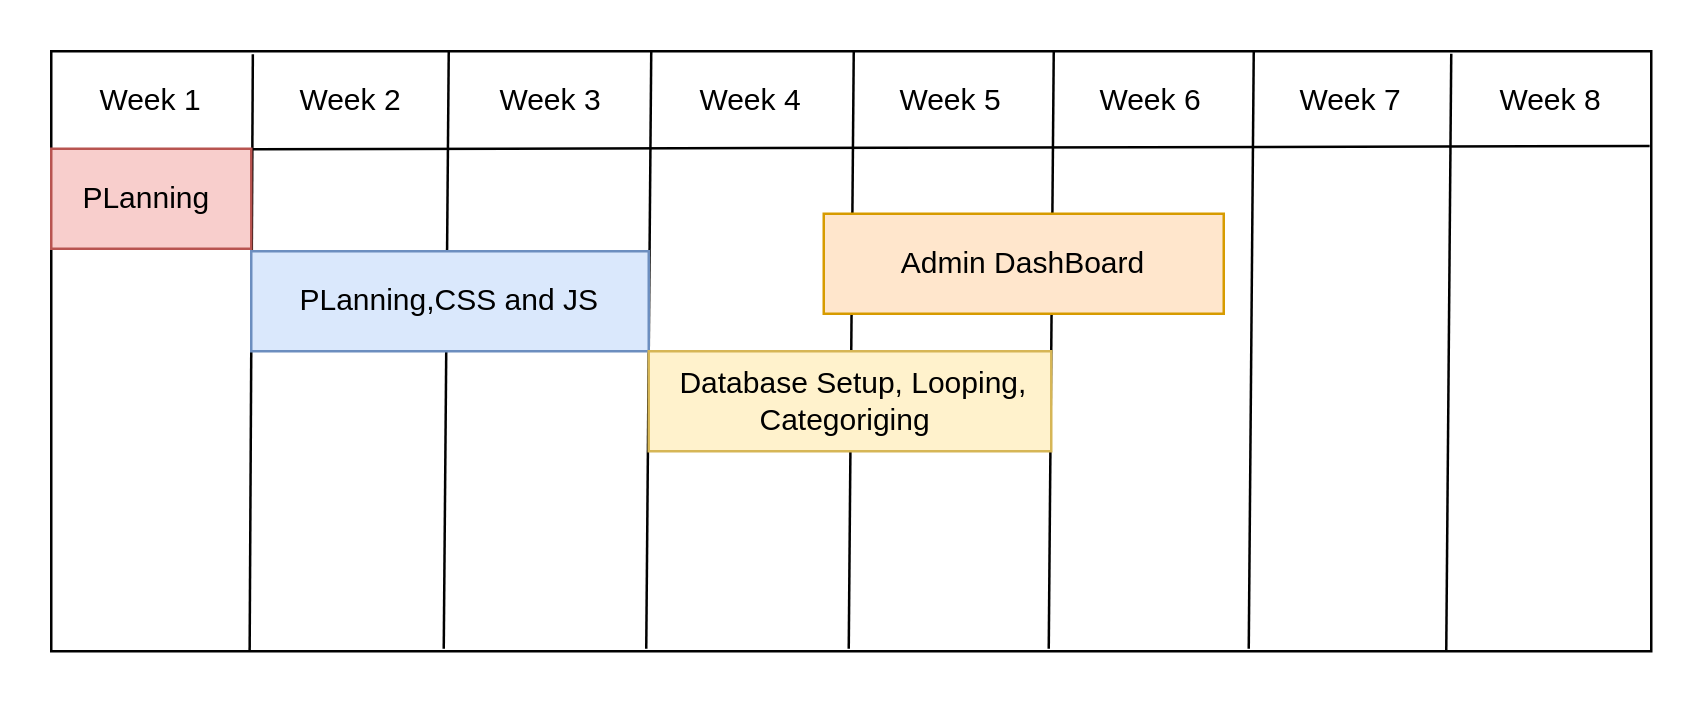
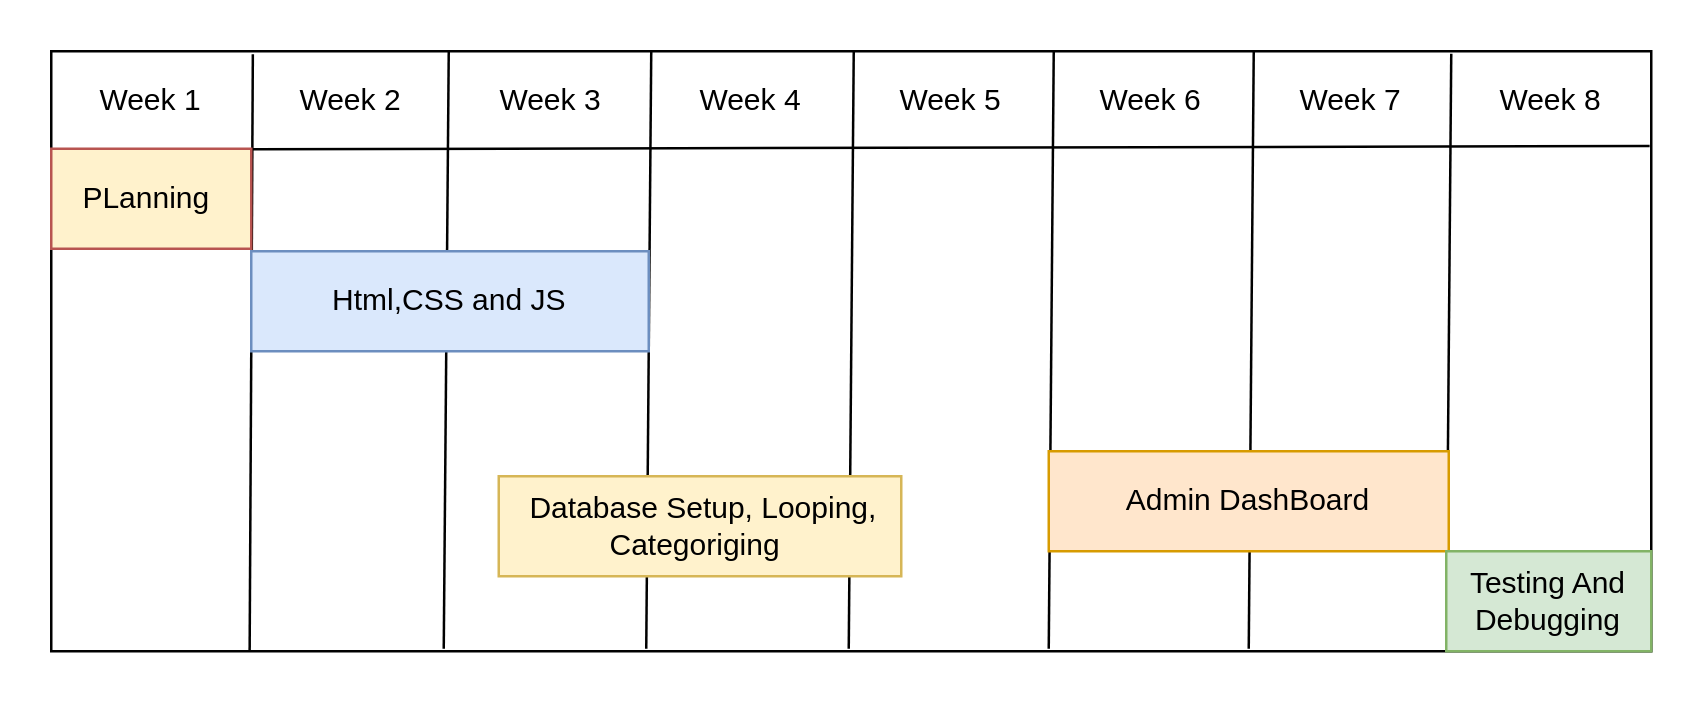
  <mxCell id="0" />
  <mxCell id="1" parent="0" />
  <mxCell id="2" value="" style="group" vertex="1" connectable="0" parent="1"><mxGeometry x="20" y="20" width="640" height="240" as="geometry" /></mxCell>
  <mxCell id="3" value="" style="rounded=0;whiteSpace=wrap;html=1;" vertex="1" parent="2"><mxGeometry width="640" height="240" as="geometry" /></mxCell>
  <mxCell id="4" value="" style="endArrow=none;html=1;rounded=0;exitX=0.007;exitY=0.175;exitDx=0;exitDy=0;exitPerimeter=0;entryX=0.999;entryY=0.158;entryDx=0;entryDy=0;entryPerimeter=0;" edge="1" parent="2" target="3"><mxGeometry width="50" height="50" relative="1" as="geometry"><mxPoint y="39.4" as="sourcePoint" /><mxPoint x="638.08" y="37.0" as="targetPoint" /></mxGeometry></mxCell>
  <mxCell id="5" value="" style="endArrow=none;html=1;rounded=0;entryX=0.126;entryY=0.005;entryDx=0;entryDy=0;entryPerimeter=0;exitX=0.124;exitY=0.998;exitDx=0;exitDy=0;exitPerimeter=0;" edge="1" parent="2" source="3" target="3"><mxGeometry width="50" height="50" relative="1" as="geometry"><mxPoint x="50" y="120" as="sourcePoint" /><mxPoint x="100" y="70" as="targetPoint" /></mxGeometry></mxCell>
  <mxCell id="6" value="" style="endArrow=none;html=1;rounded=0;entryX=0.126;entryY=0.005;entryDx=0;entryDy=0;entryPerimeter=0;exitX=0.124;exitY=0.998;exitDx=0;exitDy=0;exitPerimeter=0;" edge="1" parent="2"><mxGeometry width="50" height="50" relative="1" as="geometry"><mxPoint x="157" y="239" as="sourcePoint" /><mxPoint x="159" as="targetPoint" /></mxGeometry></mxCell>
  <mxCell id="7" value="" style="endArrow=none;html=1;rounded=0;entryX=0.126;entryY=0.005;entryDx=0;entryDy=0;entryPerimeter=0;exitX=0.124;exitY=0.998;exitDx=0;exitDy=0;exitPerimeter=0;" edge="1" parent="2"><mxGeometry width="50" height="50" relative="1" as="geometry"><mxPoint x="238" y="239" as="sourcePoint" /><mxPoint x="240" as="targetPoint" /></mxGeometry></mxCell>
  <mxCell id="8" value="" style="endArrow=none;html=1;rounded=0;entryX=0.126;entryY=0.005;entryDx=0;entryDy=0;entryPerimeter=0;exitX=0.124;exitY=0.998;exitDx=0;exitDy=0;exitPerimeter=0;" edge="1" parent="2"><mxGeometry width="50" height="50" relative="1" as="geometry"><mxPoint x="319" y="239" as="sourcePoint" /><mxPoint x="321" as="targetPoint" /></mxGeometry></mxCell>
  <mxCell id="9" value="" style="endArrow=none;html=1;rounded=0;entryX=0.126;entryY=0.005;entryDx=0;entryDy=0;entryPerimeter=0;exitX=0.124;exitY=0.998;exitDx=0;exitDy=0;exitPerimeter=0;" edge="1" parent="2"><mxGeometry width="50" height="50" relative="1" as="geometry"><mxPoint x="399" y="239" as="sourcePoint" /><mxPoint x="401" as="targetPoint" /></mxGeometry></mxCell>
  <mxCell id="10" value="" style="endArrow=none;html=1;rounded=0;entryX=0.126;entryY=0.005;entryDx=0;entryDy=0;entryPerimeter=0;exitX=0.124;exitY=0.998;exitDx=0;exitDy=0;exitPerimeter=0;" edge="1" parent="2"><mxGeometry width="50" height="50" relative="1" as="geometry"><mxPoint x="479" y="239" as="sourcePoint" /><mxPoint x="481" as="targetPoint" /></mxGeometry></mxCell>
  <mxCell id="11" value="" style="endArrow=none;html=1;rounded=0;entryX=0.126;entryY=0.005;entryDx=0;entryDy=0;entryPerimeter=0;exitX=0.124;exitY=0.998;exitDx=0;exitDy=0;exitPerimeter=0;" edge="1" parent="2"><mxGeometry width="50" height="50" relative="1" as="geometry"><mxPoint x="558" y="240" as="sourcePoint" /><mxPoint x="560" y="1" as="targetPoint" /></mxGeometry></mxCell>
  <mxCell id="12" value="Week 1&lt;span style=&quot;color: rgba(0, 0, 0, 0); font-family: monospace; font-size: 0px; text-align: start; text-wrap: nowrap;&quot;&gt;%3CmxGraphModel%3E%3Croot%3E%3CmxCell%20id%3D%220%22%2F%3E%3CmxCell%20id%3D%221%22%20parent%3D%220%22%2F%3E%3CmxCell%20id%3D%222%22%20value%3D%22%22%20style%3D%22endArrow%3Dnone%3Bhtml%3D1%3Brounded%3D0%3BentryX%3D0.126%3BentryY%3D0.005%3BentryDx%3D0%3BentryDy%3D0%3BentryPerimeter%3D0%3BexitX%3D0.124%3BexitY%3D0.998%3BexitDx%3D0%3BexitDy%3D0%3BexitPerimeter%3D0%3B%22%20edge%3D%221%22%20parent%3D%221%22%3E%3CmxGeometry%20width%3D%2250%22%20height%3D%2250%22%20relative%3D%221%22%20as%3D%22geometry%22%3E%3CmxPoint%20x%3D%221438%22%20y%3D%22241%22%20as%3D%22sourcePoint%22%2F%3E%3CmxPoint%20x%3D%221440%22%20y%3D%222%22%20as%3D%22targetPoint%22%2F%3E%3C%2FmxGeometry%3E%3C%2FmxCell%3E%3C%2Froot%3E%3C%2FmxGraphModel%3E&lt;/span&gt;" style="text;html=1;align=center;verticalAlign=middle;whiteSpace=wrap;rounded=0;" vertex="1" parent="2"><mxGeometry width="80" height="40" as="geometry" /></mxCell>
  <mxCell id="13" value="Week 2&lt;span style=&quot;color: rgba(0, 0, 0, 0); font-family: monospace; font-size: 0px; text-align: start; text-wrap: nowrap;&quot;&gt;%3CmxGraphModel%3E%3Croot%3E%3CmxCell%20id%3D%220%22%2F%3E%3CmxCell%20id%3D%221%22%20parent%3D%220%22%2F%3E%3CmxCell%20id%3D%222%22%20value%3D%22%22%20style%3D%22endArrow%3Dnone%3Bhtml%3D1%3Brounded%3D0%3BentryX%3D0.126%3BentryY%3D0.005%3BentryDx%3D0%3BentryDy%3D0%3BentryPerimeter%3D0%3BexitX%3D0.124%3BexitY%3D0.998%3BexitDx%3D0%3BexitDy%3D0%3BexitPerimeter%3D0%3B%22%20edge%3D%221%22%20parent%3D%221%22%3E%3CmxGeometry%20width%3D%2250%22%20height%3D%2250%22%20relative%3D%221%22%20as%3D%22geometry%22%3E%3CmxPoint%20x%3D%221438%22%20y%3D%22241%22%20as%3D%22sourcePoint%22%2F%3E%3CmxPoint%20x%3D%221440%22%20y%3D%222%22%20as%3D%22targetPoint%22%2F%3E%3C%2FmxGeometry%3E%3C%2FmxCell%3E%3C%2Froot%3E%3C%2FmxGraphModel%32&lt;/span&gt;" style="text;html=1;align=center;verticalAlign=middle;whiteSpace=wrap;rounded=0;" vertex="1" parent="2"><mxGeometry x="80" width="80" height="40" as="geometry" /></mxCell>
  <mxCell id="14" value="Week 3&lt;span style=&quot;color: rgba(0, 0, 0, 0); font-family: monospace; font-size: 0px; text-align: start; text-wrap: nowrap;&quot;&gt;%3CmxGraphModel%3E%3Croot%3E%3CmxCell%20id%3D%220%22%2F%3E%3CmxCell%20id%3D%221%22%20parent%3D%220%22%2F%3E%3CmxCell%20id%3D%222%22%20value%3D%22%22%20style%3D%22endArrow%3Dnone%3Bhtml%3D1%3Brounded%3D0%3BentryX%3D0.126%3BentryY%3D0.005%3BentryDx%3D0%3BentryDy%3D0%3BentryPerimeter%3D0%3BexitX%3D0.124%3BexitY%3D0.998%3BexitDx%3D0%3BexitDy%3D0%3BexitPerimeter%3D0%3B%22%20edge%3D%221%22%20parent%3D%221%22%3E%3CmxGeometry%20width%3D%2250%22%20height%3D%2250%22%20relative%3D%221%22%20as%3D%22geometry%22%3E%3CmxPoint%20x%3D%221438%22%20y%3D%22241%22%20as%3D%22sourcePoint%22%2F%3E%3CmxPoint%20x%3D%221440%22%20y%3D%222%22%20as%3D%22targetPoint%22%2F%3E%3C%2FmxGeometry%3E%3C%2FmxCell%3E%3C%2Froot%3E%3C%2FmxGraphModel%3E&lt;/span&gt;" style="text;html=1;align=center;verticalAlign=middle;whiteSpace=wrap;rounded=0;" vertex="1" parent="2"><mxGeometry x="160" width="80" height="40" as="geometry" /></mxCell>
  <mxCell id="15" value="Week 4&lt;span style=&quot;color: rgba(0, 0, 0, 0); font-family: monospace; font-size: 0px; text-align: start; text-wrap: nowrap;&quot;&gt;%3CmxGraphModel%3E%3Croot%3E%3CmxCell%20id%3D%220%22%2F%3E%3CmxCell%20id%3D%221%22%20parent%3D%220%22%2F%3E%3CmxCell%20id%3D%222%22%20value%3D%22%22%20style%3D%22endArrow%3Dnone%3Bhtml%3D1%3Brounded%3D0%3BentryX%3D0.126%3BentryY%3D0.005%3BentryDx%3D0%3BentryDy%3D0%3BentryPerimeter%3D0%3BexitX%3D0.124%3BexitY%3D0.998%3BexitDx%3D0%3BexitDy%3D0%3BexitPerimeter%3D0%3B%22%20edge%3D%221%22%20parent%3D%221%22%3E%3CmxGeometry%20width%3D%2250%22%20height%3D%2250%22%20relative%3D%221%22%20as%3D%22geometry%22%3E%3CmxPoint%20x%3D%221438%22%20y%3D%22241%22%20as%3D%22sourcePoint%22%2F%3E%3CmxPoint%20x%3D%221440%22%20y%3D%222%22%20as%3D%22targetPoint%22%2F%3E%3C%2FmxGeometry%3E%3C%2FmxCell%3E%3C%2Froot%3E%3C%2FmxGraphModel%3E&lt;/span&gt;" style="text;html=1;align=center;verticalAlign=middle;whiteSpace=wrap;rounded=0;" vertex="1" parent="2"><mxGeometry x="240" width="80" height="40" as="geometry" /></mxCell>
  <mxCell id="16" value="Week 5&lt;span style=&quot;color: rgba(0, 0, 0, 0); font-family: monospace; font-size: 0px; text-align: start; text-wrap: nowrap;&quot;&gt;%3CmxGraphModel%3E%3Croot%3E%3CmxCell%20id%3D%220%22%2F%3E%3CmxCell%20id%3D%221%22%20parent%3D%220%22%2F%3E%3CmxCell%20id%3D%222%22%20value%3D%22%22%20style%3D%22endArrow%3Dnone%3Bhtml%3D1%3Brounded%3D0%3BentryX%3D0.126%3BentryY%3D0.005%3BentryDx%3D0%3BentryDy%3D0%3BentryPerimeter%3D0%3BexitX%3D0.124%3BexitY%3D0.998%3BexitDx%3D0%3BexitDy%3D0%3BexitPerimeter%3D0%3B%22%20edge%3D%221%22%20parent%3D%221%22%3E%3CmxGeometry%20width%3D%2250%22%20height%3D%2250%22%20relative%3D%221%22%20as%3D%22geometry%22%3E%3CmxPoint%20x%3D%221438%22%20y%3D%22241%22%20as%3D%22sourcePoint%22%2F%3E%3CmxPoint%20x%3D%221440%22%20y%3D%222%22%20as%3D%22targetPoint%22%2F%3E%3C%2FmxGeometry%3E%3C%2FmxCell%3E%3C%2Froot%3E%3C%2FmxGraphModel%3E&lt;/span&gt;" style="text;html=1;align=center;verticalAlign=middle;whiteSpace=wrap;rounded=0;" vertex="1" parent="2"><mxGeometry x="320" width="80" height="40" as="geometry" /></mxCell>
  <mxCell id="17" value="Week 6&lt;span style=&quot;color: rgba(0, 0, 0, 0); font-family: monospace; font-size: 0px; text-align: start; text-wrap: nowrap;&quot;&gt;%3CmxGraphModel%3E%3Croot%3E%3CmxCell%20id%3D%220%22%2F%3E%3CmxCell%20id%3D%221%22%20parent%3D%220%22%2F%3E%3CmxCell%20id%3D%222%22%20value%3D%22%22%20style%3D%22endArrow%3Dnone%3Bhtml%3D1%3Brounded%3D0%3BentryX%3D0.126%3BentryY%3D0.005%3BentryDx%3D0%3BentryDy%3D0%3BentryPerimeter%3D0%3BexitX%3D0.124%3BexitY%3D0.998%3BexitDx%3D0%3BexitDy%3D0%3BexitPerimeter%3D0%3B%22%20edge%3D%221%22%20parent%3D%221%22%3E%3CmxGeometry%20width%3D%2250%22%20height%3D%2250%22%20relative%3D%221%22%20as%3D%22geometry%22%3E%3CmxPoint%20x%3D%221438%22%20y%3D%22241%22%20as%3D%22sourcePoint%22%2F%3E%3CmxPoint%20x%3D%221440%22%20y%3D%222%22%20as%3D%22targetPoint%22%2F%3E%3C%2FmxGeometry%3E%3C%2FmxCell%3E%3C%2Froot%3E%3C%2FmxGraphModel%3E&lt;/span&gt;" style="text;html=1;align=center;verticalAlign=middle;whiteSpace=wrap;rounded=0;" vertex="1" parent="2"><mxGeometry x="400" width="80" height="40" as="geometry" /></mxCell>
  <mxCell id="18" value="Week 7&lt;span style=&quot;color: rgba(0, 0, 0, 0); font-family: monospace; font-size: 0px; text-align: start; text-wrap: nowrap;&quot;&gt;%3CmxGraphModel%3E%3Croot%3E%3CmxCell%20id%3D%220%22%2F%3E%3CmxCell%20id%3D%221%22%20parent%3D%220%22%2F%3E%3CmxCell%20id%3D%222%22%20value%3D%22%22%20style%3D%22endArrow%3Dnone%3Bhtml%3D1%3Brounded%3D0%3BentryX%3D0.126%3BentryY%3D0.005%3BentryDx%3D0%3BentryDy%3D0%3BentryPerimeter%3D0%3BexitX%3D0.124%3BexitY%3D0.998%3BexitDx%3D0%3BexitDy%3D0%3BexitPerimeter%3D0%3B%22%20edge%3D%221%22%20parent%3D%221%22%3E%3CmxGeometry%20width%3D%2250%22%20height%3D%2250%22%20relative%3D%221%22%20as%3D%22geometry%22%3E%3CmxPoint%20x%3D%221438%22%20y%3D%22241%22%20as%3D%22sourcePoint%22%2F%3E%3CmxPoint%20x%3D%221440%22%20y%3D%222%22%20as%3D%22targetPoint%22%2F%3E%3C%2FmxGeometry%3E%3C%2FmxCell%3E%3C%2Froot%3E%3C%2FmxGraphModel%3E&lt;/span&gt;" style="text;html=1;align=center;verticalAlign=middle;whiteSpace=wrap;rounded=0;" vertex="1" parent="2"><mxGeometry x="480" width="80" height="40" as="geometry" /></mxCell>
  <mxCell id="19" value="Week 8&lt;span style=&quot;color: rgba(0, 0, 0, 0); font-family: monospace; font-size: 0px; text-align: start; text-wrap: nowrap;&quot;&gt;%3CmxGraphModel%3E%3Croot%3E%3CmxCell%20id%3D%220%22%2F%3E%3CmxCell%20id%3D%221%22%20parent%3D%220%22%2F%3E%3CmxCell%20id%3D%222%22%20value%3D%22%22%20style%3D%22endArrow%3Dnone%3Bhtml%3D1%3Brounded%3D0%3BentryX%3D0.126%3BentryY%3D0.005%3BentryDx%3D0%3BentryDy%3D0%3BentryPerimeter%3D0%3BexitX%3D0.124%3BexitY%3D0.998%3BexitDx%3D0%3BexitDy%3D0%3BexitPerimeter%3D0%3B%22%20edge%3D%221%22%20parent%3D%221%22%3E%3CmxGeometry%20width%3D%2250%22%20height%3D%2250%22%20relative%3D%221%22%20as%3D%22geometry%22%3E%3CmxPoint%20x%3D%221438%22%20y%3D%22241%22%20as%3D%22sourcePoint%22%2F%3E%3CmxPoint%20x%3D%221440%22%20y%3D%222%22%20as%3D%22targetPoint%22%2F%3E%3C%2FmxGeometry%3E%3C%2FmxCell%3E%3C%2Froot%3E%3C%2FmxGraphModel%3E&lt;/span&gt;" style="text;html=1;align=center;verticalAlign=middle;whiteSpace=wrap;rounded=0;" vertex="1" parent="2"><mxGeometry x="560" width="80" height="40" as="geometry" /></mxCell>
- <mxCell id="20" value="PLanning&amp;nbsp;" style="rounded=0;whiteSpace=wrap;html=1;fillColor=#f8cecc;strokeColor=#b85450;" vertex="1" parent="1"><mxGeometry x="20" y="59" width="80" height="40" as="geometry" /></mxCell>
- <mxCell id="21" value="PLanning,CSS and JS" style="rounded=0;whiteSpace=wrap;html=1;fillColor=#dae8fc;strokeColor=#6c8ebf;" vertex="1" parent="1"><mxGeometry x="100" y="100" width="159" height="40" as="geometry" /></mxCell>
- <mxCell id="22" value="&amp;nbsp;Database Setup, Looping, Categoriging&amp;nbsp;" style="rounded=0;whiteSpace=wrap;html=1;fillColor=#fff2cc;strokeColor=#d6b656;" vertex="1" parent="1"><mxGeometry x="259" y="140" width="161" height="40" as="geometry" /></mxCell>
- <mxCell id="23" value="Admin DashBoard" style="rounded=0;whiteSpace=wrap;html=1;fillColor=#ffe6cc;strokeColor=#d79b00;" vertex="1" parent="1"><mxGeometry x="329" y="85" width="160" height="40" as="geometry" /></mxCell>
+ <mxCell id="20" value="PLanning&amp;nbsp;" style="rounded=0;whiteSpace=wrap;html=1;fillColor=#fff2cc;strokeColor=#b85450;" vertex="1" parent="1"><mxGeometry x="20" y="59" width="80" height="40" as="geometry" /></mxCell>
+ <mxCell id="21" value="Html,CSS and JS" style="rounded=0;whiteSpace=wrap;html=1;fillColor=#dae8fc;strokeColor=#6c8ebf;" vertex="1" parent="1"><mxGeometry x="100" y="100" width="159" height="40" as="geometry" /></mxCell>
+ <mxCell id="22" value="&amp;nbsp;Database Setup, Looping, Categoriging&amp;nbsp;" style="rounded=0;whiteSpace=wrap;html=1;fillColor=#fff2cc;strokeColor=#d6b656;" vertex="1" parent="1"><mxGeometry x="199" y="190" width="161" height="40" as="geometry" /></mxCell>
+ <mxCell id="23" value="Admin DashBoard" style="rounded=0;whiteSpace=wrap;html=1;fillColor=#ffe6cc;strokeColor=#d79b00;" vertex="1" parent="1"><mxGeometry x="419" y="180" width="160" height="40" as="geometry" /></mxCell>
+ <mxCell id="24" value="Testing And Debugging" style="rounded=0;whiteSpace=wrap;html=1;fillColor=#d5e8d4;strokeColor=#82b366;" vertex="1" parent="1"><mxGeometry x="578" y="220" width="82" height="40" as="geometry" /></mxCell>
